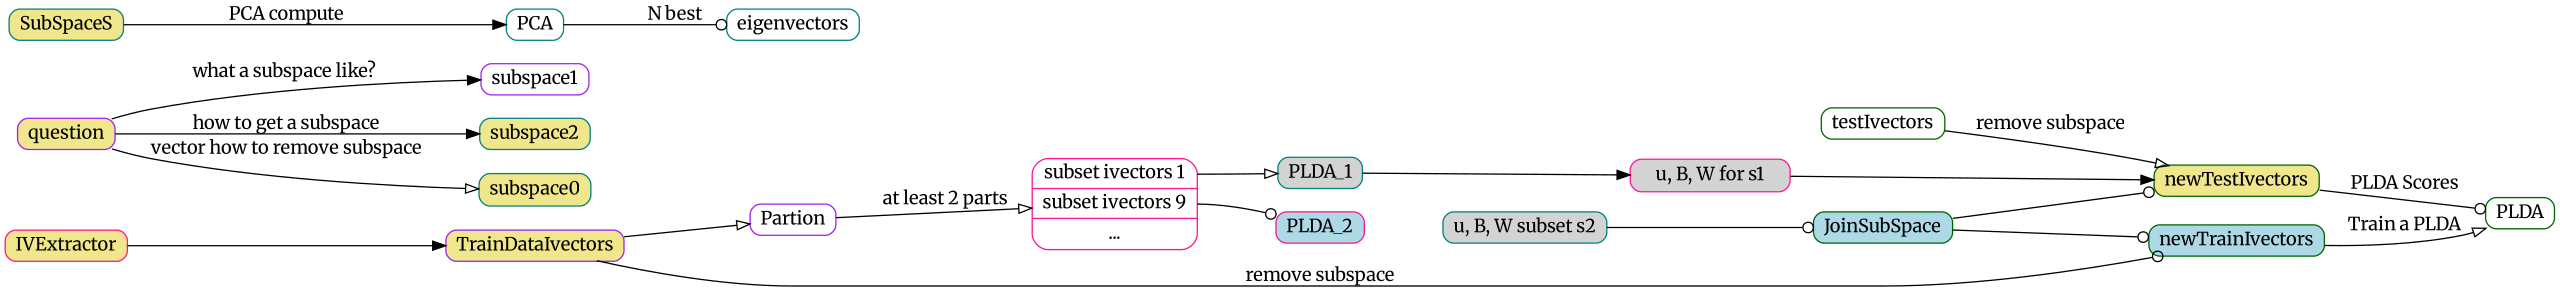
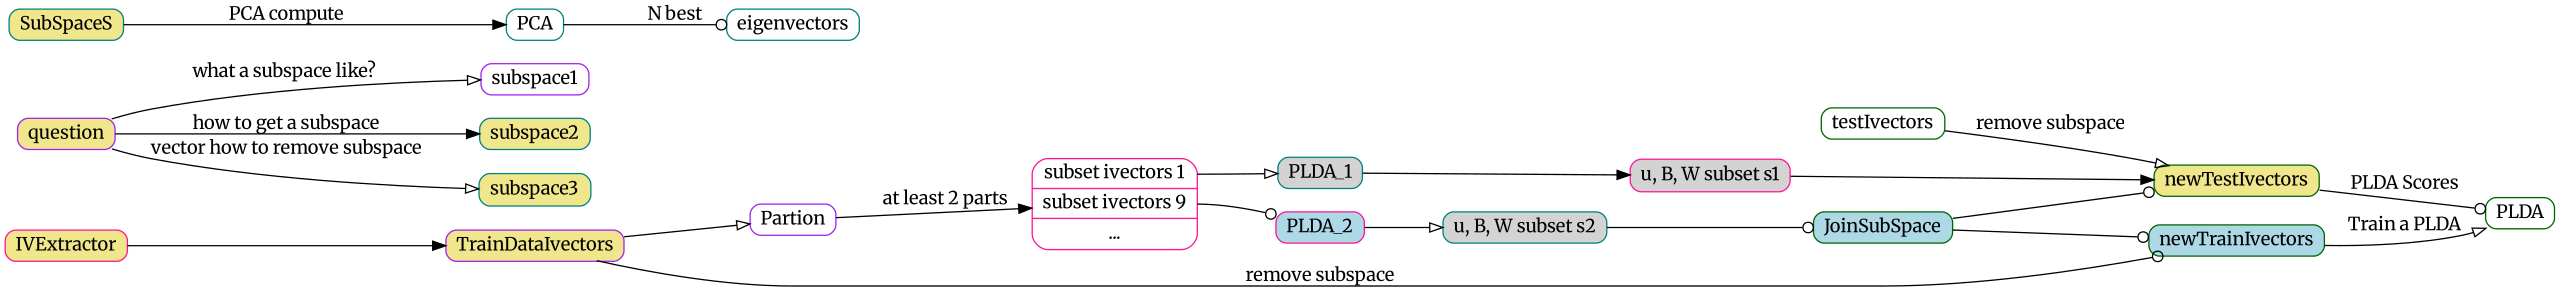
  digraph {
    fontname=Merriweather
    rankdir=LR
    node [color=teal fillcolor=khaki fontname=Merriweather shape=Mrecord style=filled]
    edge [arrowhead=normal fontname=Merriweather]
    IVExtractor [color=deeppink height=.1 width=.1]
    TrainDataIvectors [color=purple height=.1 width=.1]
    Partion [color=purple fillcolor=white height=.1 width=.1]
    newTrainIvectors [color=darkgreen fillcolor=lightblue height=.1 width=.1]
    n5 [color=deeppink fillcolor=white height=.1 label=" <s1> subset ivectors 1 | <s2> subset ivectors 9 | ..." width=.1]
    PLDA [color=darkgreen fillcolor=white height=.1 width=.1]
    PLDA_1 [fillcolor=lightgrey height=.1 width=.1]
    PLDA_2 [color=deeppink fillcolor=lightblue height=.1 width=.1]
-   n9 [color=deeppink fillcolor=lightgrey height=.1 label="u, B, W for s1" width=.1]
+   n9 [color=deeppink fillcolor=lightgrey height=.1 label="u, B, W subset s1" width=.1]
    n10 [fillcolor=lightgrey height=.1 label="u, B, W subset s2" width=.1]
    newTestIvectors [color=darkgreen height=.1 width=.1]
    JoinSubSpace [color=darkgreen fillcolor=lightblue height=.1 width=.1]
    testIvectors [color=darkgreen fillcolor=white height=.1 width=.1]
    question [color=purple height=.1 width=.1]
    subspace1 [color=purple fillcolor=white height=.1 width=.1]
    subspace2 [height=.1 width=.1]
-   subspace3 [height=.1 width=.1 label=subspace0]
+   subspace3 [height=.1 width=.1]
    SubSpaceS [height=.1 width=.1]
    PCA [fillcolor=white height=.1 width=.1]
    eigenvectors [fillcolor=white height=.1 width=.1]
    IVExtractor -> TrainDataIvectors
    TrainDataIvectors -> Partion [arrowhead=onormal]
    TrainDataIvectors -> newTrainIvectors [arrowhead=odot label="remove subspace"]
-   Partion -> n5 [arrowhead=onormal label="at least 2 parts"]
+   Partion -> n5 [label="at least 2 parts"]
    newTrainIvectors -> PLDA [arrowhead=onormal label="Train a PLDA"]
    n5 -> PLDA_1 [arrowhead=onormal tailport=s1]
    n5 -> PLDA_2 [arrowhead=odot tailport=s2]
    PLDA_1 -> n9
+   PLDA_2 -> n10 [arrowhead=onormal]
    n9 -> newTestIvectors
    n10 -> JoinSubSpace [arrowhead=odot]
    newTestIvectors -> PLDA [arrowhead=odot label="PLDA Scores"]
    JoinSubSpace -> newTrainIvectors [arrowhead=odot]
    JoinSubSpace -> newTestIvectors [arrowhead=odot]
    testIvectors -> newTestIvectors [arrowhead=onormal label="remove subspace"]
-   question -> subspace1 [label="what a subspace like? "]
+   question -> subspace1 [arrowhead=onormal label="what a subspace like? "]
    question -> subspace2 [label="how to get a subspace"]
    question -> subspace3 [arrowhead=onormal label="vector how to remove subspace"]
    SubSpaceS -> PCA [label="PCA compute"]
    PCA -> eigenvectors [arrowhead=odot label="N best"]
  }
